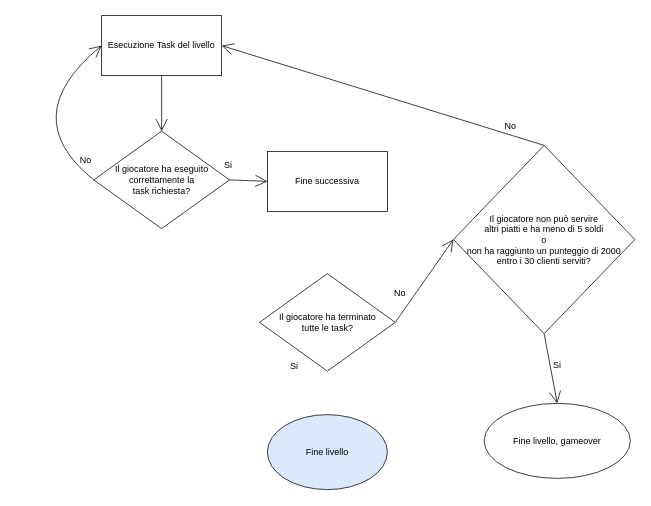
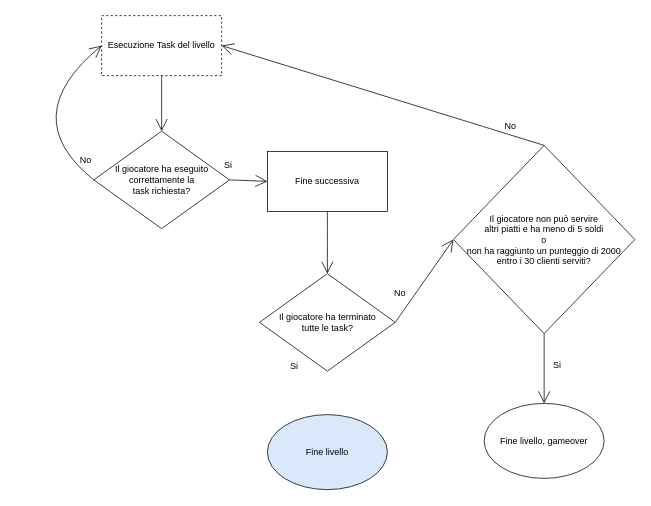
  <mxCell id="0" />
  <mxCell id="1" parent="0" />
  <mxCell id="2" value="Fine livello" style="ellipse;whiteSpace=wrap;html=1;hachureGap=4;fontSize=12;fillColor=#dae8fc;" parent="1" vertex="1"><mxGeometry x="356" y="552" width="160" height="100" as="geometry" /></mxCell>
- <mxCell id="3" value="Esecuzione Task del livello" style="rounded=0;whiteSpace=wrap;html=1;hachureGap=4;fontSize=12;" parent="1" vertex="1"><mxGeometry x="135" y="20" width="160" height="80" as="geometry" /></mxCell>
+ <mxCell id="3" value="Esecuzione Task del livello" style="rounded=0;whiteSpace=wrap;html=1;hachureGap=4;fontSize=12;dashed=1;" parent="1" vertex="1"><mxGeometry x="135" y="20" width="160" height="80" as="geometry" /></mxCell>
  <mxCell id="4" value="Il giocatore ha eseguito correttamente la &lt;br&gt;task richiesta?" style="rhombus;whiteSpace=wrap;html=1;hachureGap=4;fontSize=12;" parent="1" vertex="1"><mxGeometry x="124.5" y="174" width="181" height="130" as="geometry" /></mxCell>
  <mxCell id="5" value="" style="edgeStyle=none;orthogonalLoop=1;jettySize=auto;html=1;rounded=0;fontSize=12;endArrow=open;startSize=14;endSize=14;sourcePerimeterSpacing=8;targetPerimeterSpacing=8;curved=1;exitX=0.5;exitY=1;exitDx=0;exitDy=0;entryX=0.5;entryY=0;entryDx=0;entryDy=0;" parent="1" source="3" target="4" edge="1"><mxGeometry width="120" relative="1" as="geometry"><mxPoint x="366" y="-56" as="sourcePoint" /><mxPoint x="486" y="-56" as="targetPoint" /><Array as="points" /></mxGeometry></mxCell>
  <mxCell id="6" value="" style="edgeStyle=none;orthogonalLoop=1;jettySize=auto;html=1;rounded=0;fontSize=12;endArrow=open;startSize=14;endSize=14;sourcePerimeterSpacing=8;targetPerimeterSpacing=8;curved=1;exitX=1;exitY=0.5;exitDx=0;exitDy=0;entryX=0;entryY=0.5;entryDx=0;entryDy=0;" parent="1" source="4" target="9" edge="1"><mxGeometry width="120" relative="1" as="geometry"><mxPoint x="366" y="-56" as="sourcePoint" /><mxPoint x="400" y="241" as="targetPoint" /><Array as="points" /></mxGeometry></mxCell>
  <mxCell id="7" value="Si" style="text;strokeColor=none;fillColor=none;html=1;align=center;verticalAlign=middle;whiteSpace=wrap;rounded=0;hachureGap=4;fontSize=12;" parent="1" vertex="1"><mxGeometry x="274" y="204" width="60" height="30" as="geometry" /></mxCell>
  <mxCell id="8" value="No" style="text;strokeColor=none;fillColor=none;html=1;align=center;verticalAlign=middle;whiteSpace=wrap;rounded=0;hachureGap=4;fontSize=12;" parent="1" vertex="1"><mxGeometry x="84" y="198" width="60" height="30" as="geometry" /></mxCell>
  <mxCell id="9" value="Fine successiva" style="rounded=0;whiteSpace=wrap;html=1;hachureGap=4;fontSize=12;" parent="1" vertex="1"><mxGeometry x="356" y="201" width="160" height="80" as="geometry" /></mxCell>
  <mxCell id="10" value="Il giocatore ha terminato&lt;br&gt;tutte le task?" style="rhombus;whiteSpace=wrap;html=1;hachureGap=4;fontSize=12;" parent="1" vertex="1"><mxGeometry x="345.5" y="364" width="181" height="130" as="geometry" /></mxCell>
+ <mxCell id="11" value="" style="edgeStyle=none;orthogonalLoop=1;jettySize=auto;html=1;rounded=0;fontSize=12;endArrow=open;startSize=14;endSize=14;sourcePerimeterSpacing=8;targetPerimeterSpacing=8;curved=1;exitX=0.5;exitY=1;exitDx=0;exitDy=0;entryX=0.5;entryY=0;entryDx=0;entryDy=0;" parent="1" source="9" target="10" edge="1"><mxGeometry width="120" relative="1" as="geometry"><mxPoint x="504" y="69" as="sourcePoint" /><mxPoint x="624" y="69" as="targetPoint" /><Array as="points" /></mxGeometry></mxCell>
  <mxCell id="12" value="No" style="text;strokeColor=none;fillColor=none;html=1;align=center;verticalAlign=middle;whiteSpace=wrap;rounded=0;hachureGap=4;fontSize=12;" parent="1" vertex="1"><mxGeometry x="503" y="375" width="60" height="30" as="geometry" /></mxCell>
  <mxCell id="13" value="" style="edgeStyle=none;orthogonalLoop=1;jettySize=auto;html=1;rounded=0;fontSize=12;endArrow=open;startSize=14;endSize=14;sourcePerimeterSpacing=8;targetPerimeterSpacing=8;curved=1;exitX=0;exitY=0.5;exitDx=0;exitDy=0;entryX=0;entryY=0.5;entryDx=0;entryDy=0;" parent="1" source="4" target="3" edge="1"><mxGeometry width="120" relative="1" as="geometry"><mxPoint x="230" y="241" as="sourcePoint" /><mxPoint x="350" y="241" as="targetPoint" /><Array as="points"><mxPoint x="20" y="155" /></Array></mxGeometry></mxCell>
  <mxCell id="14" value="Si" style="text;strokeColor=none;fillColor=none;html=1;align=center;verticalAlign=middle;whiteSpace=wrap;rounded=0;hachureGap=4;fontSize=12;" parent="1" vertex="1"><mxGeometry x="362" y="473" width="60" height="30" as="geometry" /></mxCell>
  <mxCell id="15" value="Il giocatore non può servire &lt;br&gt;altri piatti e ha meno di 5 soldi &lt;br&gt;o &lt;br&gt;non ha raggiunto un punteggio di 2000&lt;br&gt;entro i 30 clienti serviti?" style="rhombus;whiteSpace=wrap;html=1;hachureGap=4;fontSize=12;" parent="1" vertex="1"><mxGeometry x="604" y="193" width="242" height="251" as="geometry" /></mxCell>
  <mxCell id="16" value="" style="edgeStyle=none;orthogonalLoop=1;jettySize=auto;html=1;rounded=0;fontSize=12;endArrow=open;startSize=14;endSize=14;sourcePerimeterSpacing=8;targetPerimeterSpacing=8;curved=1;exitX=1;exitY=0.5;exitDx=0;exitDy=0;entryX=0;entryY=0.5;entryDx=0;entryDy=0;" parent="1" source="10" target="15" edge="1"><mxGeometry width="120" relative="1" as="geometry"><mxPoint x="446" y="504" as="sourcePoint" /><mxPoint x="446" y="562" as="targetPoint" /><Array as="points" /></mxGeometry></mxCell>
  <mxCell id="17" value="" style="edgeStyle=none;orthogonalLoop=1;jettySize=auto;html=1;rounded=0;fontSize=12;endArrow=open;startSize=14;endSize=14;sourcePerimeterSpacing=8;targetPerimeterSpacing=8;curved=1;exitX=0.5;exitY=1;exitDx=0;exitDy=0;entryX=0.5;entryY=0;entryDx=0;entryDy=0;" parent="1" source="15" target="19" edge="1"><mxGeometry width="120" relative="1" as="geometry"><mxPoint x="536.5" y="439" as="sourcePoint" /><mxPoint x="725" y="527" as="targetPoint" /><Array as="points" /></mxGeometry></mxCell>
  <mxCell id="18" value="Si" style="text;html=1;align=center;verticalAlign=middle;resizable=0;points=[];autosize=1;strokeColor=none;fillColor=none;hachureGap=4;" parent="1" vertex="1"><mxGeometry x="727" y="473" width="29" height="26" as="geometry" /></mxCell>
- <mxCell id="19" value="Fine livello, gameover" style="ellipse;whiteSpace=wrap;html=1;hachureGap=4;fontSize=12;" parent="1" vertex="1"><mxGeometry x="645" y="537" width="195" height="100" as="geometry" /></mxCell>
+ <mxCell id="19" value="Fine livello, gameover" style="ellipse;whiteSpace=wrap;html=1;hachureGap=4;fontSize=12;" parent="1" vertex="1"><mxGeometry x="645" y="537" width="160" height="100" as="geometry" /></mxCell>
  <mxCell id="20" value="" style="edgeStyle=none;orthogonalLoop=1;jettySize=auto;html=1;rounded=0;fontSize=12;endArrow=open;startSize=14;endSize=14;sourcePerimeterSpacing=8;targetPerimeterSpacing=8;curved=1;exitX=0.5;exitY=0;exitDx=0;exitDy=0;entryX=1;entryY=0.5;entryDx=0;entryDy=0;" parent="1" source="15" target="3" edge="1"><mxGeometry width="120" relative="1" as="geometry"><mxPoint x="536.5" y="439" as="sourcePoint" /><mxPoint x="459" y="94" as="targetPoint" /><Array as="points" /></mxGeometry></mxCell>
  <mxCell id="21" value="No" style="text;html=1;align=center;verticalAlign=middle;resizable=0;points=[];autosize=1;strokeColor=none;fillColor=none;hachureGap=4;" parent="1" vertex="1"><mxGeometry x="663" y="155" width="33" height="26" as="geometry" /></mxCell>
